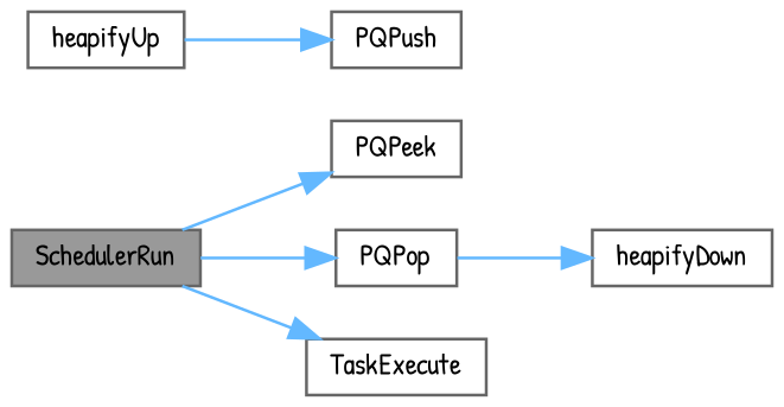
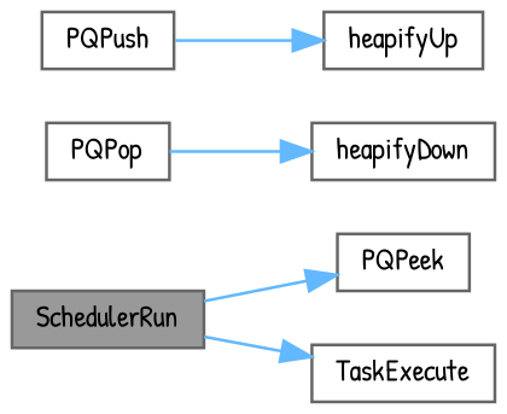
  digraph {
    fontname="Patrick Hand"
    rankdir=LR
    node [color=grey40 fillcolor=white fontname="Patrick Hand" fontsize=10 shape=box style=filled]
    edge [color=steelblue1 fontname="Patrick Hand" fontsize=10 labelfontname=Helvetica labelfontsize=10 style=solid]
    n1 [color=gray40 fillcolor=grey60 fontcolor=black height=0.2 label=SchedulerRun width=0.4]
    n2 [height=0.2 label=PQPeek width=0.4]
    n3 [height=0.2 label=PQPop width=0.4]
    n4 [height=0.2 label=TaskExecute width=0.4]
    n5 [height=0.2 label=heapifyDown width=0.4]
    n6 [height=0.2 label=PQPush width=0.4]
    n7 [height=0.2 label=heapifyUp width=0.4]
    n1 -> n2
-   n1 -> n3
    n1 -> n4
    n3 -> n5
-   n7 -> n6
+   n6 -> n7
  }
